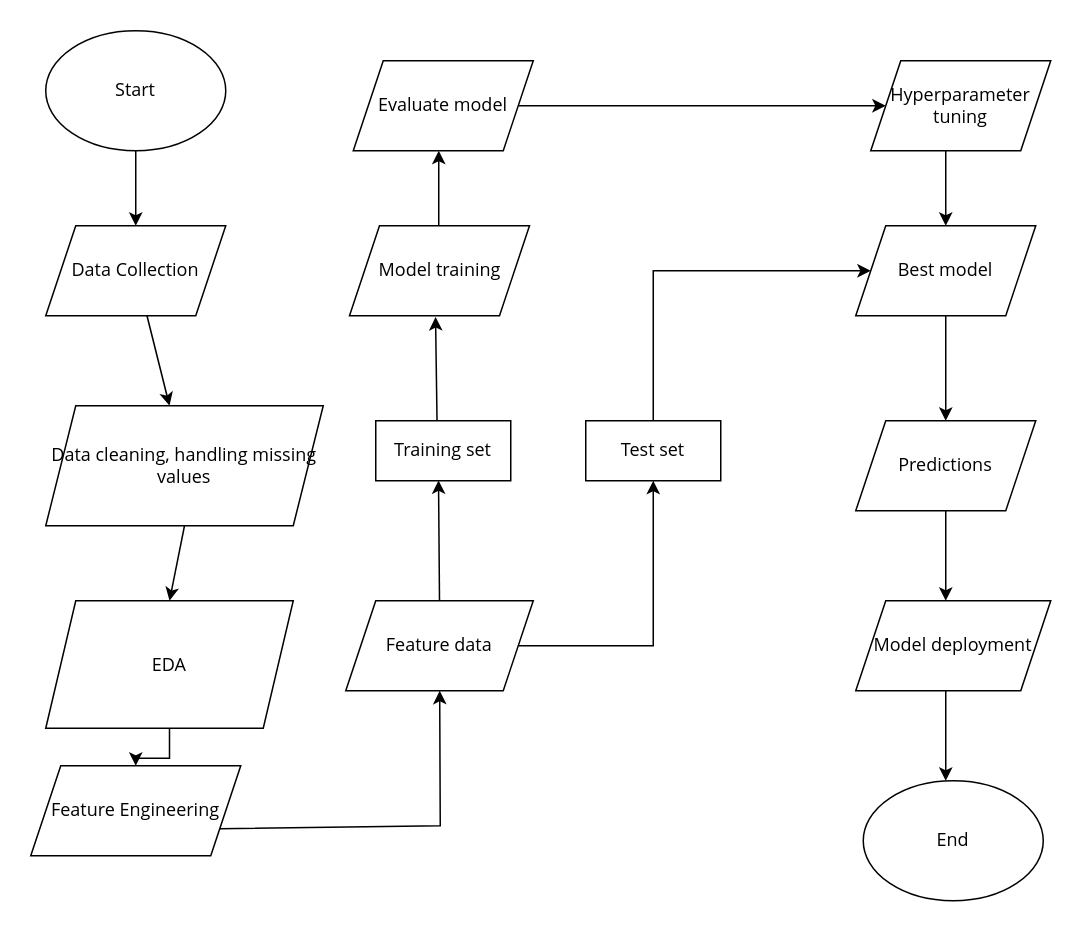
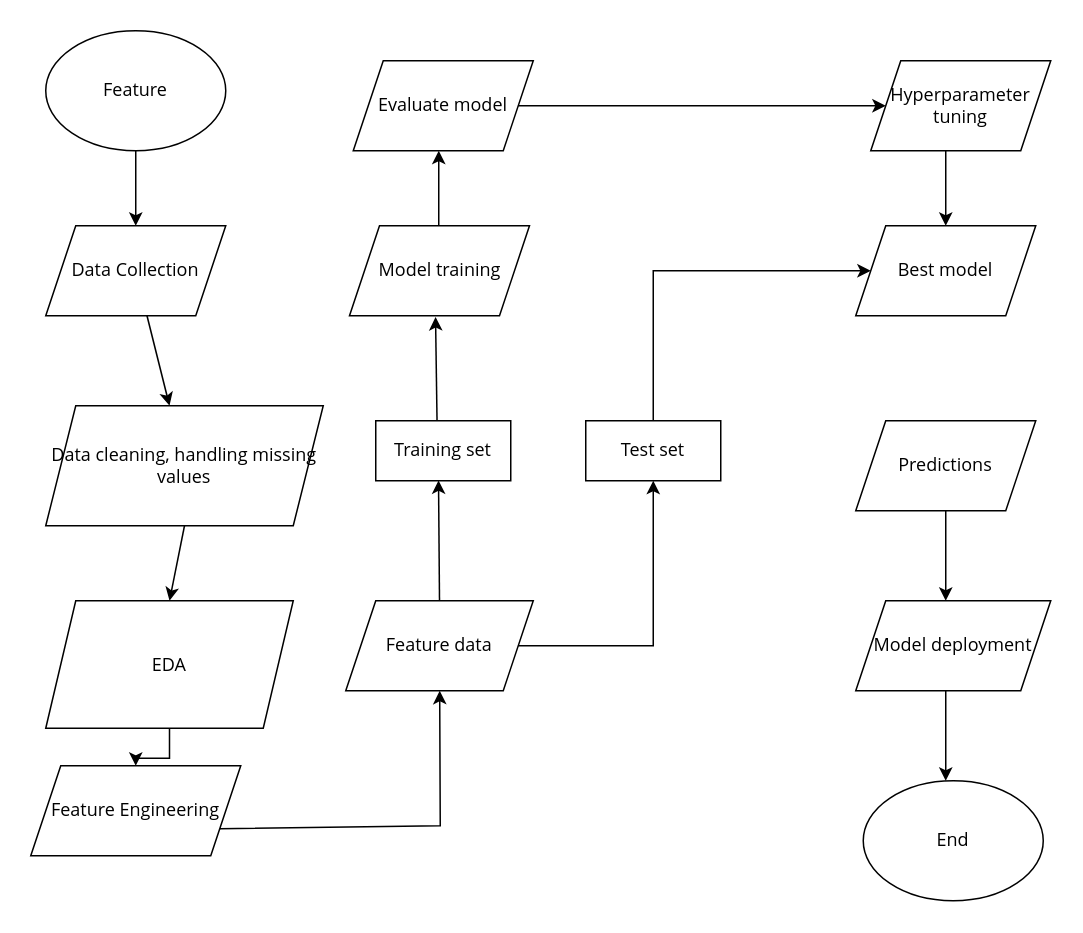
  <mxCell id="0" />
  <mxCell id="1" parent="0" />
- <mxCell id="2" value="Start" style="ellipse;whiteSpace=wrap;html=1;fontFamily=Open Sans;fontSource=https%3A%2F%2Ffonts.googleapis.com%2Fcss%3Ffamily%3DOpen%2BSans;" parent="1" vertex="1"><mxGeometry x="30" y="20" width="120" height="80" as="geometry" /></mxCell>
+ <mxCell id="2" value="Feature" style="ellipse;whiteSpace=wrap;html=1;fontFamily=Open Sans;fontSource=https%3A%2F%2Ffonts.googleapis.com%2Fcss%3Ffamily%3DOpen%2BSans;" parent="1" vertex="1"><mxGeometry x="30" y="20" width="120" height="80" as="geometry" /></mxCell>
  <mxCell id="3" value="Data Collection" style="shape=parallelogram;perimeter=parallelogramPerimeter;whiteSpace=wrap;html=1;fixedSize=1;fontFamily=Open Sans;fontSource=https%3A%2F%2Ffonts.googleapis.com%2Fcss%3Ffamily%3DOpen%2BSans;" parent="1" vertex="1"><mxGeometry x="30" y="150" width="120" height="60" as="geometry" /></mxCell>
  <mxCell id="4" value="Feature data" style="shape=parallelogram;perimeter=parallelogramPerimeter;whiteSpace=wrap;html=1;fixedSize=1;fontFamily=Open Sans;fontSource=https%3A%2F%2Ffonts.googleapis.com%2Fcss%3Ffamily%3DOpen%2BSans;" parent="1" vertex="1"><mxGeometry x="230" y="400" width="125" height="60" as="geometry" /></mxCell>
  <mxCell id="5" value="Training set" style="rounded=0;whiteSpace=wrap;html=1;fontFamily=Open Sans;fontSource=https%3A%2F%2Ffonts.googleapis.com%2Fcss%3Ffamily%3DOpen%2BSans;" parent="1" vertex="1"><mxGeometry x="250" y="280" width="90" height="40" as="geometry" /></mxCell>
  <mxCell id="6" value="Test set" style="rounded=0;whiteSpace=wrap;html=1;fontFamily=Open Sans;fontSource=https%3A%2F%2Ffonts.googleapis.com%2Fcss%3Ffamily%3DOpen%2BSans;" parent="1" vertex="1"><mxGeometry x="390" y="280" width="90" height="40" as="geometry" /></mxCell>
  <mxCell id="7" value="Data cleaning, handling missing values" style="shape=parallelogram;perimeter=parallelogramPerimeter;whiteSpace=wrap;html=1;fixedSize=1;fontFamily=Open Sans;fontSource=https%3A%2F%2Ffonts.googleapis.com%2Fcss%3Ffamily%3DOpen%2BSans;" parent="1" vertex="1"><mxGeometry x="30" y="270" width="185" height="80" as="geometry" /></mxCell>
  <mxCell id="8" value="" style="edgeStyle=orthogonalEdgeStyle;rounded=0;orthogonalLoop=1;jettySize=auto;html=1;fontFamily=Open Sans;fontSource=https%3A%2F%2Ffonts.googleapis.com%2Fcss%3Ffamily%3DOpen%2BSans;" edge="1" parent="1" source="9" target="29"><mxGeometry relative="1" as="geometry" /></mxCell>
  <mxCell id="9" value="EDA" style="shape=parallelogram;perimeter=parallelogramPerimeter;whiteSpace=wrap;html=1;fixedSize=1;fontFamily=Open Sans;fontSource=https%3A%2F%2Ffonts.googleapis.com%2Fcss%3Ffamily%3DOpen%2BSans;" parent="1" vertex="1"><mxGeometry x="30" y="400" width="165" height="85" as="geometry" /></mxCell>
  <mxCell id="10" value="End" style="ellipse;whiteSpace=wrap;html=1;fontFamily=Open Sans;fontSource=https%3A%2F%2Ffonts.googleapis.com%2Fcss%3Ffamily%3DOpen%2BSans;" vertex="1" parent="1"><mxGeometry x="575" y="520" width="120" height="80" as="geometry" /></mxCell>
  <mxCell id="11" value="" style="endArrow=classic;html=1;rounded=0;exitX=0.5;exitY=1;exitDx=0;exitDy=0;fontFamily=Open Sans;fontSource=https%3A%2F%2Ffonts.googleapis.com%2Fcss%3Ffamily%3DOpen%2BSans;" edge="1" parent="1" source="2" target="3"><mxGeometry width="50" height="50" relative="1" as="geometry"><mxPoint x="140" y="120" as="sourcePoint" /><mxPoint x="190" y="70" as="targetPoint" /></mxGeometry></mxCell>
  <mxCell id="12" value="" style="endArrow=classic;html=1;rounded=0;fontFamily=Open Sans;fontSource=https%3A%2F%2Ffonts.googleapis.com%2Fcss%3Ffamily%3DOpen%2BSans;" edge="1" parent="1" source="3" target="7"><mxGeometry width="50" height="50" relative="1" as="geometry"><mxPoint x="390" y="330" as="sourcePoint" /><mxPoint x="440" y="280" as="targetPoint" /></mxGeometry></mxCell>
  <mxCell id="13" value="" style="endArrow=classic;html=1;rounded=0;entryX=0.5;entryY=0;entryDx=0;entryDy=0;exitX=0.5;exitY=1;exitDx=0;exitDy=0;fontFamily=Open Sans;fontSource=https%3A%2F%2Ffonts.googleapis.com%2Fcss%3Ffamily%3DOpen%2BSans;" edge="1" parent="1" source="7" target="9"><mxGeometry width="50" height="50" relative="1" as="geometry"><mxPoint x="84" y="300" as="sourcePoint" /><mxPoint x="440" y="280" as="targetPoint" /></mxGeometry></mxCell>
  <mxCell id="14" value="" style="endArrow=classic;html=1;rounded=0;exitX=1;exitY=0.75;exitDx=0;exitDy=0;fontFamily=Open Sans;fontSource=https%3A%2F%2Ffonts.googleapis.com%2Fcss%3Ffamily%3DOpen%2BSans;" edge="1" parent="1" source="29" target="4"><mxGeometry width="50" height="50" relative="1" as="geometry"><mxPoint x="390" y="330" as="sourcePoint" /><mxPoint x="440" y="280" as="targetPoint" /><Array as="points"><mxPoint x="293" y="550" /></Array></mxGeometry></mxCell>
  <mxCell id="15" value="" style="endArrow=classic;html=1;rounded=0;exitX=1;exitY=0.5;exitDx=0;exitDy=0;entryX=0.5;entryY=1;entryDx=0;entryDy=0;fontFamily=Open Sans;fontSource=https%3A%2F%2Ffonts.googleapis.com%2Fcss%3Ffamily%3DOpen%2BSans;" edge="1" parent="1" source="4" target="6"><mxGeometry width="50" height="50" relative="1" as="geometry"><mxPoint x="140" y="510" as="sourcePoint" /><mxPoint x="245" y="519" as="targetPoint" /><Array as="points"><mxPoint x="435" y="430" /></Array></mxGeometry></mxCell>
  <mxCell id="16" value="Model training" style="shape=parallelogram;perimeter=parallelogramPerimeter;whiteSpace=wrap;html=1;fixedSize=1;fontFamily=Open Sans;fontSource=https%3A%2F%2Ffonts.googleapis.com%2Fcss%3Ffamily%3DOpen%2BSans;" vertex="1" parent="1"><mxGeometry x="232.5" y="150" width="120" height="60" as="geometry" /></mxCell>
  <mxCell id="17" value="Evaluate model" style="shape=parallelogram;perimeter=parallelogramPerimeter;whiteSpace=wrap;html=1;fixedSize=1;fontFamily=Open Sans;fontSource=https%3A%2F%2Ffonts.googleapis.com%2Fcss%3Ffamily%3DOpen%2BSans;" vertex="1" parent="1"><mxGeometry x="235" y="40" width="120" height="60" as="geometry" /></mxCell>
  <mxCell id="18" value="Hyperparameter tuning" style="shape=parallelogram;perimeter=parallelogramPerimeter;whiteSpace=wrap;html=1;fixedSize=1;fontFamily=Open Sans;fontSource=https%3A%2F%2Ffonts.googleapis.com%2Fcss%3Ffamily%3DOpen%2BSans;" vertex="1" parent="1"><mxGeometry x="580" y="40" width="120" height="60" as="geometry" /></mxCell>
  <mxCell id="19" value="Best model" style="shape=parallelogram;perimeter=parallelogramPerimeter;whiteSpace=wrap;html=1;fixedSize=1;fontFamily=Open Sans;fontSource=https%3A%2F%2Ffonts.googleapis.com%2Fcss%3Ffamily%3DOpen%2BSans;" vertex="1" parent="1"><mxGeometry x="570" y="150" width="120" height="60" as="geometry" /></mxCell>
  <mxCell id="20" value="Predictions" style="shape=parallelogram;perimeter=parallelogramPerimeter;whiteSpace=wrap;html=1;fixedSize=1;fontFamily=Open Sans;fontSource=https%3A%2F%2Ffonts.googleapis.com%2Fcss%3Ffamily%3DOpen%2BSans;" vertex="1" parent="1"><mxGeometry x="570" y="280" width="120" height="60" as="geometry" /></mxCell>
  <mxCell id="21" value="" style="endArrow=classic;html=1;rounded=0;exitX=0.454;exitY=-0.001;exitDx=0;exitDy=0;exitPerimeter=0;entryX=0.478;entryY=1.014;entryDx=0;entryDy=0;entryPerimeter=0;fontFamily=Open Sans;fontSource=https%3A%2F%2Ffonts.googleapis.com%2Fcss%3Ffamily%3DOpen%2BSans;" edge="1" parent="1" source="5" target="16"><mxGeometry width="50" height="50" relative="1" as="geometry"><mxPoint x="292.5" y="260" as="sourcePoint" /><mxPoint x="327.5" y="210" as="targetPoint" /></mxGeometry></mxCell>
  <mxCell id="22" value="" style="endArrow=classic;html=1;rounded=0;entryX=0.5;entryY=1;entryDx=0;entryDy=0;exitX=0.5;exitY=0;exitDx=0;exitDy=0;fontFamily=Open Sans;fontSource=https%3A%2F%2Ffonts.googleapis.com%2Fcss%3Ffamily%3DOpen%2BSans;" edge="1" parent="1"><mxGeometry width="50" height="50" relative="1" as="geometry"><mxPoint x="292" y="150" as="sourcePoint" /><mxPoint x="292" y="100" as="targetPoint" /></mxGeometry></mxCell>
  <mxCell id="23" value="" style="endArrow=classic;html=1;rounded=0;entryX=0;entryY=0.5;entryDx=0;entryDy=0;exitX=1;exitY=0.5;exitDx=0;exitDy=0;fontFamily=Open Sans;fontSource=https%3A%2F%2Ffonts.googleapis.com%2Fcss%3Ffamily%3DOpen%2BSans;" edge="1" parent="1" source="17" target="18"><mxGeometry width="50" height="50" relative="1" as="geometry"><mxPoint x="304.5" y="140" as="sourcePoint" /><mxPoint x="304.5" y="90" as="targetPoint" /></mxGeometry></mxCell>
  <mxCell id="24" value="" style="endArrow=classic;html=1;rounded=0;entryX=0.5;entryY=0;entryDx=0;entryDy=0;fontFamily=Open Sans;fontSource=https%3A%2F%2Ffonts.googleapis.com%2Fcss%3Ffamily%3DOpen%2BSans;" edge="1" parent="1" target="19"><mxGeometry width="50" height="50" relative="1" as="geometry"><mxPoint x="630" y="100" as="sourcePoint" /><mxPoint x="294.5" y="80" as="targetPoint" /></mxGeometry></mxCell>
- <mxCell id="25" value="" style="endArrow=classic;html=1;rounded=0;fontFamily=Open Sans;fontSource=https%3A%2F%2Ffonts.googleapis.com%2Fcss%3Ffamily%3DOpen%2BSans;" edge="1" parent="1" source="19" target="20"><mxGeometry width="50" height="50" relative="1" as="geometry"><mxPoint x="423" y="200" as="sourcePoint" /><mxPoint x="423" y="150" as="targetPoint" /></mxGeometry></mxCell>
  <mxCell id="26" value="" style="endArrow=classic;html=1;rounded=0;exitX=0.5;exitY=1;exitDx=0;exitDy=0;fontFamily=Open Sans;fontSource=https%3A%2F%2Ffonts.googleapis.com%2Fcss%3Ffamily%3DOpen%2BSans;" edge="1" parent="1" source="20"><mxGeometry width="50" height="50" relative="1" as="geometry"><mxPoint x="720" y="250" as="sourcePoint" /><mxPoint x="630" y="400" as="targetPoint" /></mxGeometry></mxCell>
  <mxCell id="27" value="Model deployment" style="shape=parallelogram;perimeter=parallelogramPerimeter;whiteSpace=wrap;html=1;fixedSize=1;fontFamily=Open Sans;fontSource=https%3A%2F%2Ffonts.googleapis.com%2Fcss%3Ffamily%3DOpen%2BSans;" vertex="1" parent="1"><mxGeometry x="570" y="400" width="130" height="60" as="geometry" /></mxCell>
  <mxCell id="28" value="" style="endArrow=classic;html=1;rounded=0;fontFamily=Open Sans;fontSource=https%3A%2F%2Ffonts.googleapis.com%2Fcss%3Ffamily%3DOpen%2BSans;" edge="1" parent="1"><mxGeometry width="50" height="50" relative="1" as="geometry"><mxPoint x="630" y="460" as="sourcePoint" /><mxPoint x="630" y="520" as="targetPoint" /></mxGeometry></mxCell>
  <mxCell id="29" value="Feature Engineering" style="shape=parallelogram;perimeter=parallelogramPerimeter;whiteSpace=wrap;html=1;fixedSize=1;fontFamily=Open Sans;fontSource=https%3A%2F%2Ffonts.googleapis.com%2Fcss%3Ffamily%3DOpen%2BSans;" vertex="1" parent="1"><mxGeometry x="20" y="510" width="140" height="60" as="geometry" /></mxCell>
  <mxCell id="30" value="" style="endArrow=classic;html=1;rounded=0;exitX=0.5;exitY=0;exitDx=0;exitDy=0;entryX=0.465;entryY=0.994;entryDx=0;entryDy=0;entryPerimeter=0;fontFamily=Open Sans;fontSource=https%3A%2F%2Ffonts.googleapis.com%2Fcss%3Ffamily%3DOpen%2BSans;" edge="1" parent="1" source="4" target="5"><mxGeometry width="50" height="50" relative="1" as="geometry"><mxPoint x="292.16" y="350" as="sourcePoint" /><mxPoint x="290" y="320" as="targetPoint" /></mxGeometry></mxCell>
  <mxCell id="31" value="" style="endArrow=classic;html=1;rounded=0;exitX=0.5;exitY=0;exitDx=0;exitDy=0;entryX=0;entryY=0.5;entryDx=0;entryDy=0;fontFamily=Open Sans;fontSource=https%3A%2F%2Ffonts.googleapis.com%2Fcss%3Ffamily%3DOpen%2BSans;" edge="1" parent="1" source="6" target="19"><mxGeometry width="50" height="50" relative="1" as="geometry"><mxPoint x="390" y="260" as="sourcePoint" /><mxPoint x="440" y="210" as="targetPoint" /><Array as="points"><mxPoint x="435" y="180" /></Array></mxGeometry></mxCell>
